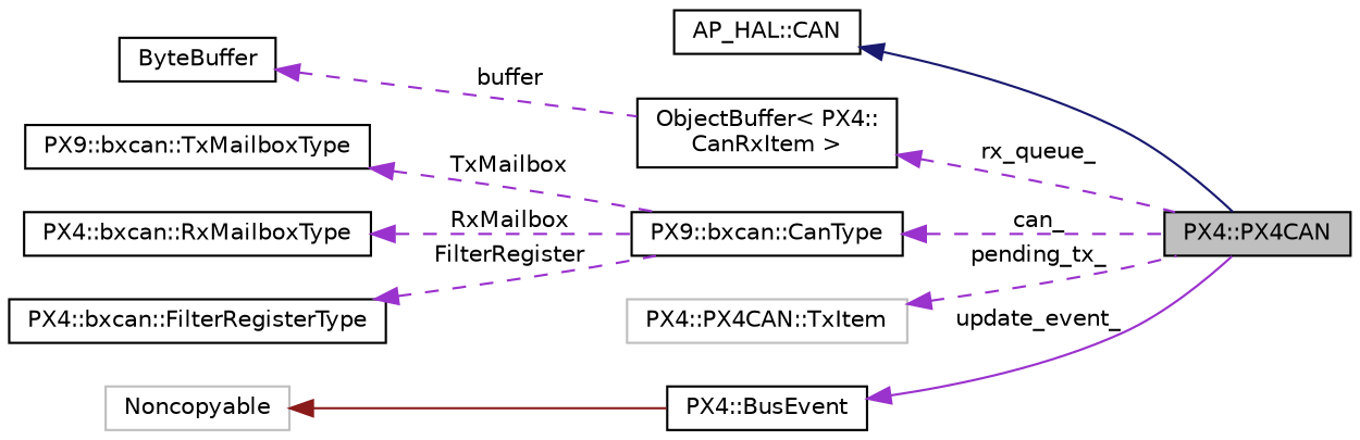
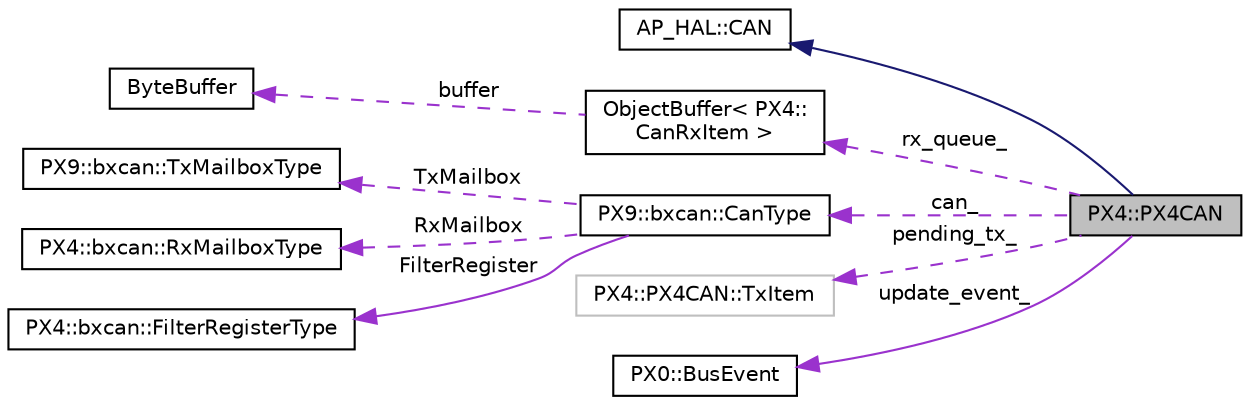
  digraph {
    rankdir=LR
    node [color=black fillcolor=white fontname=Helvetica fontsize=10 shape=record style=filled]
    edge [color=darkorchid3 dir=back fontname=Helvetica fontsize=10 labelfontname=Helvetica labelfontsize=10 style=dashed]
    n1 [fillcolor=grey75 fontcolor=black height=0.2 label="PX4::PX4CAN" width=0.4]
    n2 [height=0.2 label="AP_HAL::CAN" width=0.4]
    n3 [height=0.2 label="ObjectBuffer\< PX4::\lCanRxItem \>" width=0.4]
    n4 [height=0.2 label=ByteBuffer width=0.4]
    n5 [height=0.2 label="PX9::bxcan::CanType" width=0.4]
    n6 [height=0.2 label="PX9::bxcan::TxMailboxType" width=0.4]
    n7 [height=0.2 label="PX4::bxcan::RxMailboxType" width=0.4]
    n8 [height=0.2 label="PX4::bxcan::FilterRegisterType" width=0.4]
    n9 [color=grey75 height=0.2 label="PX4::PX4CAN::TxItem" width=0.4]
-   n10 [height=0.2 label="PX4::BusEvent" width=0.4]
-   n11 [color=grey75 height=0.2 label=Noncopyable width=0.4]
+   n10 [height=0.2 label="PX0::BusEvent" width=0.4]
    n2 -> n1 [color=midnightblue style=solid]
    n3 -> n1 [label=" rx_queue_"]
    n4 -> n3 [label=" buffer"]
    n5 -> n1 [label=" can_"]
    n6 -> n5 [label=" TxMailbox"]
    n7 -> n5 [label=" RxMailbox"]
-   n8 -> n5 [label=" FilterRegister"]
+   n8 -> n5 [label=" FilterRegister" style=solid]
    n9 -> n1 [label=" pending_tx_"]
    n10 -> n1 [label=" update_event_" style=solid]
-   n11 -> n10 [color=firebrick4 style=solid]
  }
